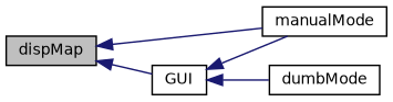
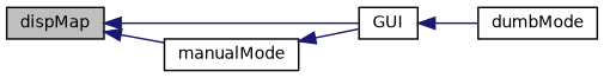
  digraph {
    rankdir=LR
    node [color=black fillcolor=white fontname=Helvetica fontsize=10 shape=record style=filled]
    edge [color=midnightblue dir=back fontname=Helvetica fontsize=10 labelfontname=Helvetica labelfontsize=10 style=solid]
    n1 [fillcolor=grey75 fontcolor=black height=0.2 label=dispMap width=0.4]
    n2 [height=0.2 label=GUI width=0.4]
    n3 [height=0.2 label=manualMode width=0.4]
    n4 [height=0.2 label=dumbMode width=0.4]
    n1 -> n2
    n1 -> n3
-   n2 -> n3
+   n3 -> n2
    n2 -> n4
  }
